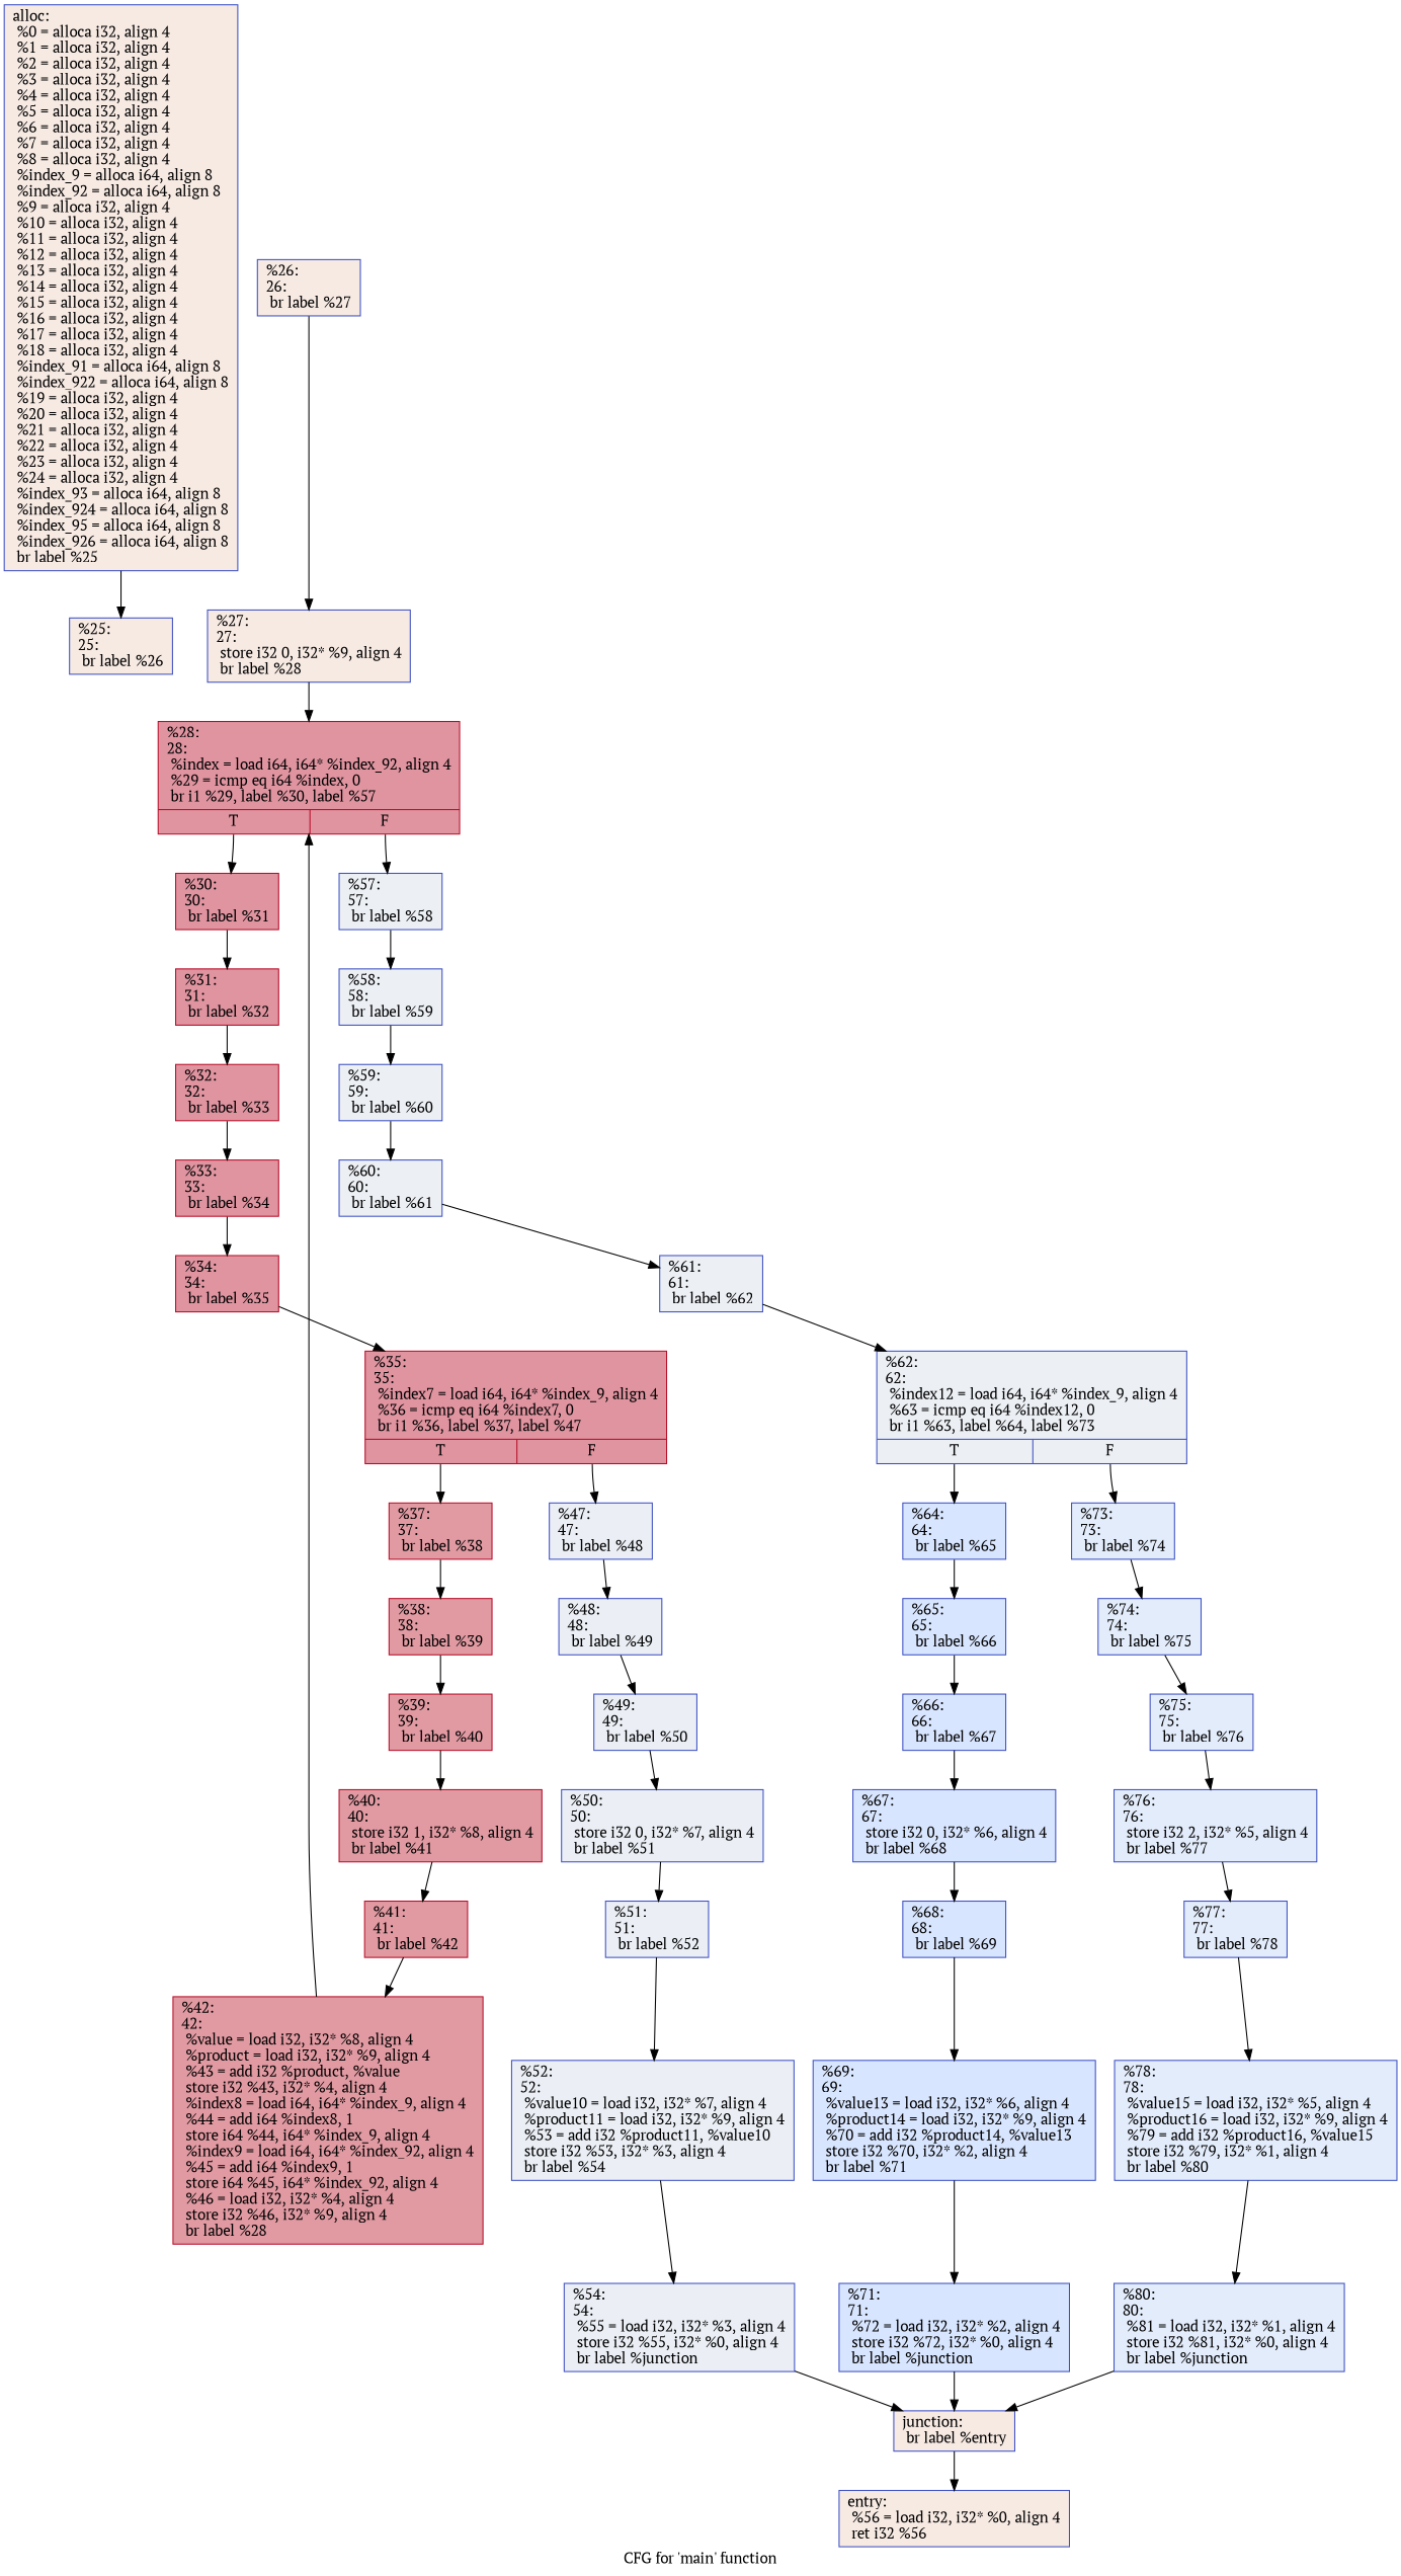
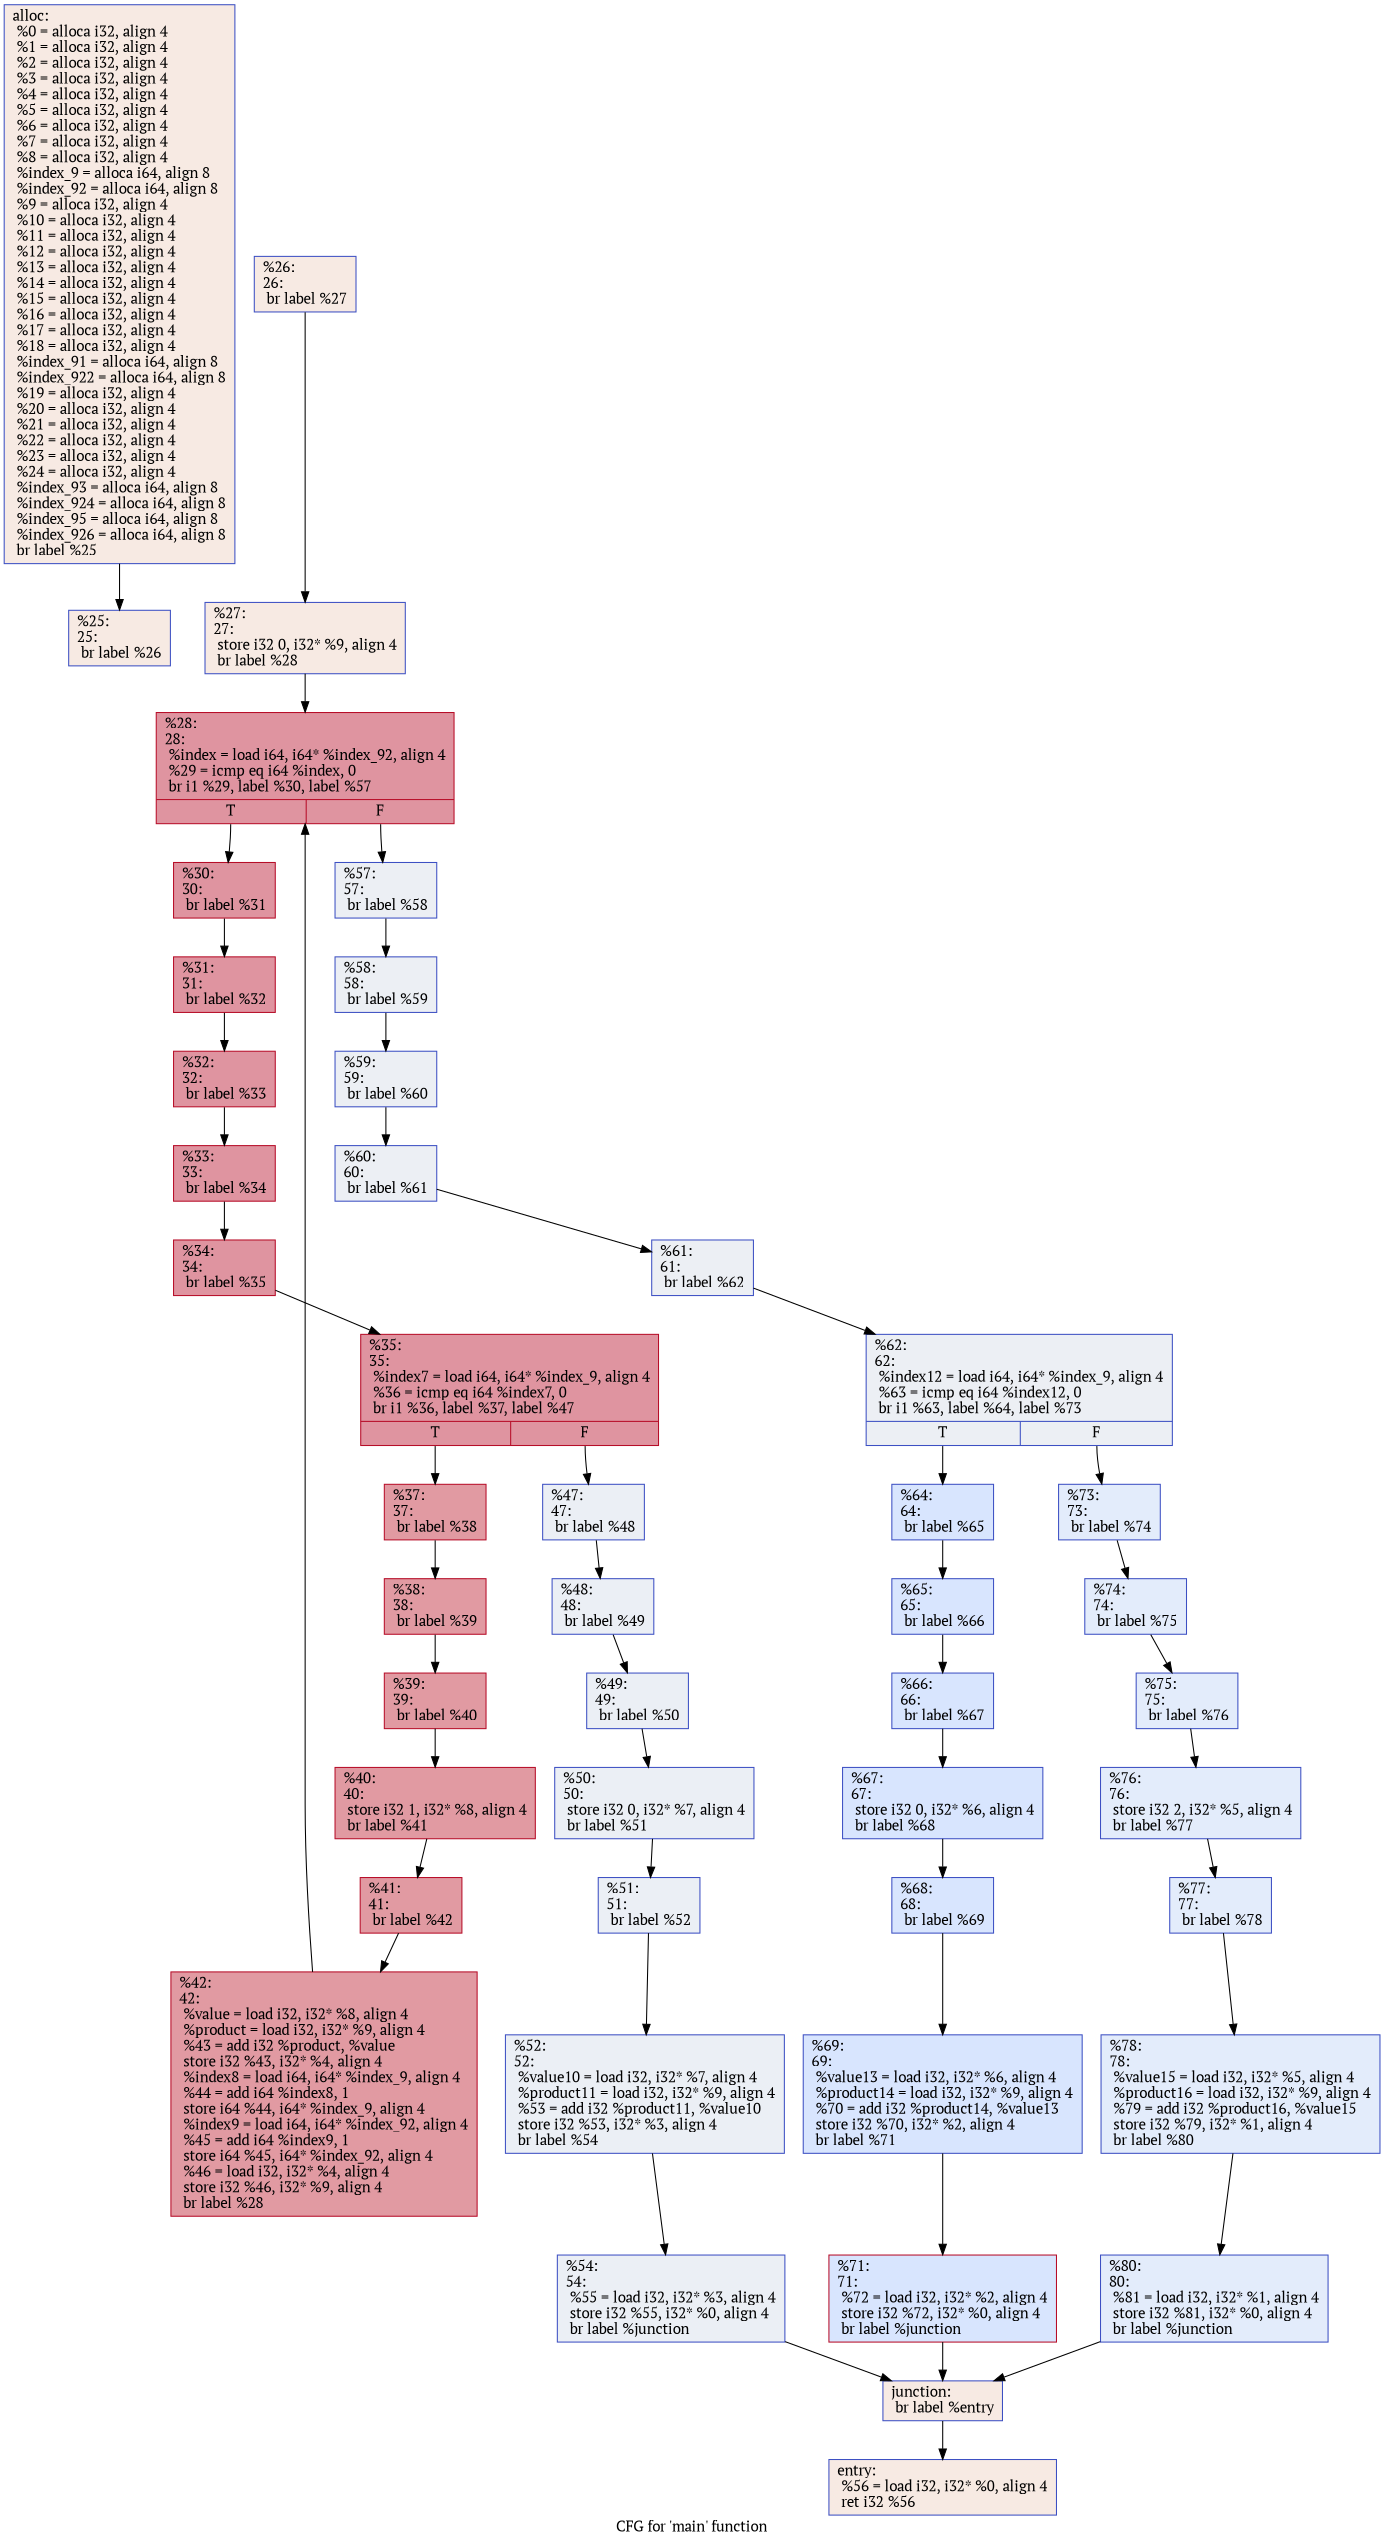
  digraph {
    fontname="PT Serif"
    label="CFG for 'main' function"
    node [color="#3d50c3ff" fillcolor="#b70d2870" fontname="PT Serif" shape=record style=filled]
    edge [fontname="PT Serif"]
    n1 [fillcolor="#eed0c070" label="{alloc:\l  %0 = alloca i32, align 4\l  %1 = alloca i32, align 4\l  %2 = alloca i32, align 4\l  %3 = alloca i32, align 4\l  %4 = alloca i32, align 4\l  %5 = alloca i32, align 4\l  %6 = alloca i32, align 4\l  %7 = alloca i32, align 4\l  %8 = alloca i32, align 4\l  %index_9 = alloca i64, align 8\l  %index_92 = alloca i64, align 8\l  %9 = alloca i32, align 4\l  %10 = alloca i32, align 4\l  %11 = alloca i32, align 4\l  %12 = alloca i32, align 4\l  %13 = alloca i32, align 4\l  %14 = alloca i32, align 4\l  %15 = alloca i32, align 4\l  %16 = alloca i32, align 4\l  %17 = alloca i32, align 4\l  %18 = alloca i32, align 4\l  %index_91 = alloca i64, align 8\l  %index_922 = alloca i64, align 8\l  %19 = alloca i32, align 4\l  %20 = alloca i32, align 4\l  %21 = alloca i32, align 4\l  %22 = alloca i32, align 4\l  %23 = alloca i32, align 4\l  %24 = alloca i32, align 4\l  %index_93 = alloca i64, align 8\l  %index_924 = alloca i64, align 8\l  %index_95 = alloca i64, align 8\l  %index_926 = alloca i64, align 8\l  br label %25\l}"]
    n2 [fillcolor="#eed0c070" label="{%25:\l25:                                               \l  br label %26\l}"]
    n3 [fillcolor="#eed0c070" label="{%26:\l26:                                               \l  br label %27\l}"]
    n4 [fillcolor="#eed0c070" label="{%27:\l27:                                               \l  store i32 0, i32* %9, align 4\l  br label %28\l}"]
    n5 [color="#b70d28ff" label="{%28:\l28:                                               \l  %index = load i64, i64* %index_92, align 4\l  %29 = icmp eq i64 %index, 0\l  br i1 %29, label %30, label %57\l|{<s0>T|<s1>F}}"]
    n6 [color="#b70d28ff" label="{%30:\l30:                                               \l  br label %31\l}"]
    n7 [fillcolor="#d4dbe670" label="{%57:\l57:                                               \l  br label %58\l}"]
    n8 [color="#b70d28ff" label="{%31:\l31:                                               \l  br label %32\l}"]
    n9 [fillcolor="#d4dbe670" label="{%58:\l58:                                               \l  br label %59\l}"]
    n10 [color="#b70d28ff" label="{%32:\l32:                                               \l  br label %33\l}"]
    n11 [fillcolor="#d4dbe670" label="{%59:\l59:                                               \l  br label %60\l}"]
    n12 [color="#b70d28ff" label="{%33:\l33:                                               \l  br label %34\l}"]
    n13 [color="#b70d28ff" label="{%34:\l34:                                               \l  br label %35\l}"]
    n14 [color="#b70d28ff" label="{%35:\l35:                                               \l  %index7 = load i64, i64* %index_9, align 4\l  %36 = icmp eq i64 %index7, 0\l  br i1 %36, label %37, label %47\l|{<s0>T|<s1>F}}"]
    n15 [color="#b70d28ff" fillcolor="#bb1b2c70" label="{%37:\l37:                                               \l  br label %38\l}"]
    n16 [fillcolor="#d1dae970" label="{%47:\l47:                                               \l  br label %48\l}"]
    n17 [color="#b70d28ff" fillcolor="#bb1b2c70" label="{%38:\l38:                                               \l  br label %39\l}"]
    n18 [fillcolor="#d1dae970" label="{%48:\l48:                                               \l  br label %49\l}"]
    n19 [color="#b70d28ff" fillcolor="#bb1b2c70" label="{%39:\l39:                                               \l  br label %40\l}"]
    n20 [fillcolor="#d1dae970" label="{%49:\l49:                                               \l  br label %50\l}"]
    n21 [color="#b70d28ff" fillcolor="#bb1b2c70" label="{%40:\l40:                                               \l  store i32 1, i32* %8, align 4\l  br label %41\l}"]
    n22 [color="#b70d28ff" fillcolor="#bb1b2c70" label="{%41:\l41:                                               \l  br label %42\l}"]
    n23 [color="#b70d28ff" fillcolor="#bb1b2c70" label="{%42:\l42:                                               \l  %value = load i32, i32* %8, align 4\l  %product = load i32, i32* %9, align 4\l  %43 = add i32 %product, %value\l  store i32 %43, i32* %4, align 4\l  %index8 = load i64, i64* %index_9, align 4\l  %44 = add i64 %index8, 1\l  store i64 %44, i64* %index_9, align 4\l  %index9 = load i64, i64* %index_92, align 4\l  %45 = add i64 %index9, 1\l  store i64 %45, i64* %index_92, align 4\l  %46 = load i32, i32* %4, align 4\l  store i32 %46, i32* %9, align 4\l  br label %28\l}"]
    n24 [fillcolor="#d1dae970" label="{%50:\l50:                                               \l  store i32 0, i32* %7, align 4\l  br label %51\l}"]
    n25 [fillcolor="#d1dae970" label="{%51:\l51:                                               \l  br label %52\l}"]
    n26 [fillcolor="#d1dae970" label="{%52:\l52:                                               \l  %value10 = load i32, i32* %7, align 4\l  %product11 = load i32, i32* %9, align 4\l  %53 = add i32 %product11, %value10\l  store i32 %53, i32* %3, align 4\l  br label %54\l}"]
    n27 [fillcolor="#d1dae970" label="{%54:\l54:                                               \l  %55 = load i32, i32* %3, align 4\l  store i32 %55, i32* %0, align 4\l  br label %junction\l}"]
    n28 [fillcolor="#eed0c070" label="{junction:                                         \l  br label %entry\l}"]
    n29 [fillcolor="#eed0c070" label="{entry:                                            \l  %56 = load i32, i32* %0, align 4\l  ret i32 %56\l}"]
    n30 [fillcolor="#d4dbe670" label="{%60:\l60:                                               \l  br label %61\l}"]
    n31 [fillcolor="#d4dbe670" label="{%61:\l61:                                               \l  br label %62\l}"]
    n32 [fillcolor="#d4dbe670" label="{%62:\l62:                                               \l  %index12 = load i64, i64* %index_9, align 4\l  %63 = icmp eq i64 %index12, 0\l  br i1 %63, label %64, label %73\l|{<s0>T|<s1>F}}"]
    n33 [fillcolor="#a7c5fe70" label="{%64:\l64:                                               \l  br label %65\l}"]
    n34 [fillcolor="#bfd3f670" label="{%73:\l73:                                               \l  br label %74\l}"]
    n35 [fillcolor="#a7c5fe70" label="{%65:\l65:                                               \l  br label %66\l}"]
    n36 [fillcolor="#bfd3f670" label="{%74:\l74:                                               \l  br label %75\l}"]
    n37 [fillcolor="#a7c5fe70" label="{%66:\l66:                                               \l  br label %67\l}"]
    n38 [fillcolor="#bfd3f670" label="{%75:\l75:                                               \l  br label %76\l}"]
    n39 [fillcolor="#a7c5fe70" label="{%67:\l67:                                               \l  store i32 0, i32* %6, align 4\l  br label %68\l}"]
    n40 [fillcolor="#a7c5fe70" label="{%68:\l68:                                               \l  br label %69\l}"]
    n41 [fillcolor="#a7c5fe70" label="{%69:\l69:                                               \l  %value13 = load i32, i32* %6, align 4\l  %product14 = load i32, i32* %9, align 4\l  %70 = add i32 %product14, %value13\l  store i32 %70, i32* %2, align 4\l  br label %71\l}"]
-   n42 [fillcolor="#a7c5fe70" label="{%71:\l71:                                               \l  %72 = load i32, i32* %2, align 4\l  store i32 %72, i32* %0, align 4\l  br label %junction\l}"]
+   n42 [color="#b70d28ff" fillcolor="#a7c5fe70" label="{%71:\l71:                                               \l  %72 = load i32, i32* %2, align 4\l  store i32 %72, i32* %0, align 4\l  br label %junction\l}"]
    n43 [fillcolor="#bfd3f670" label="{%76:\l76:                                               \l  store i32 2, i32* %5, align 4\l  br label %77\l}"]
    n44 [fillcolor="#bfd3f670" label="{%77:\l77:                                               \l  br label %78\l}"]
    n45 [fillcolor="#bfd3f670" label="{%78:\l78:                                               \l  %value15 = load i32, i32* %5, align 4\l  %product16 = load i32, i32* %9, align 4\l  %79 = add i32 %product16, %value15\l  store i32 %79, i32* %1, align 4\l  br label %80\l}"]
    n46 [fillcolor="#bfd3f670" label="{%80:\l80:                                               \l  %81 = load i32, i32* %1, align 4\l  store i32 %81, i32* %0, align 4\l  br label %junction\l}"]
    n1 -> n2
    n3 -> n4
    n4 -> n5
    n5 -> n6 [tailport=s0]
    n5 -> n7 [tailport=s1]
    n6 -> n8
    n7 -> n9
    n8 -> n10
    n9 -> n11
    n10 -> n12
    n11 -> n30
    n12 -> n13
    n13 -> n14
    n14 -> n15 [tailport=s0]
    n14 -> n16 [tailport=s1]
    n15 -> n17
    n16 -> n18
    n17 -> n19
    n18 -> n20
    n19 -> n21
    n20 -> n24
    n21 -> n22
    n22 -> n23
    n23 -> n5
    n24 -> n25
    n25 -> n26
    n26 -> n27
    n27 -> n28
    n28 -> n29
    n30 -> n31
    n31 -> n32
    n32 -> n33 [tailport=s0]
    n32 -> n34 [tailport=s1]
    n33 -> n35
    n34 -> n36
    n35 -> n37
    n36 -> n38
    n37 -> n39
    n38 -> n43
    n39 -> n40
    n40 -> n41
    n41 -> n42
    n42 -> n28
    n43 -> n44
    n44 -> n45
    n45 -> n46
    n46 -> n28
  }
